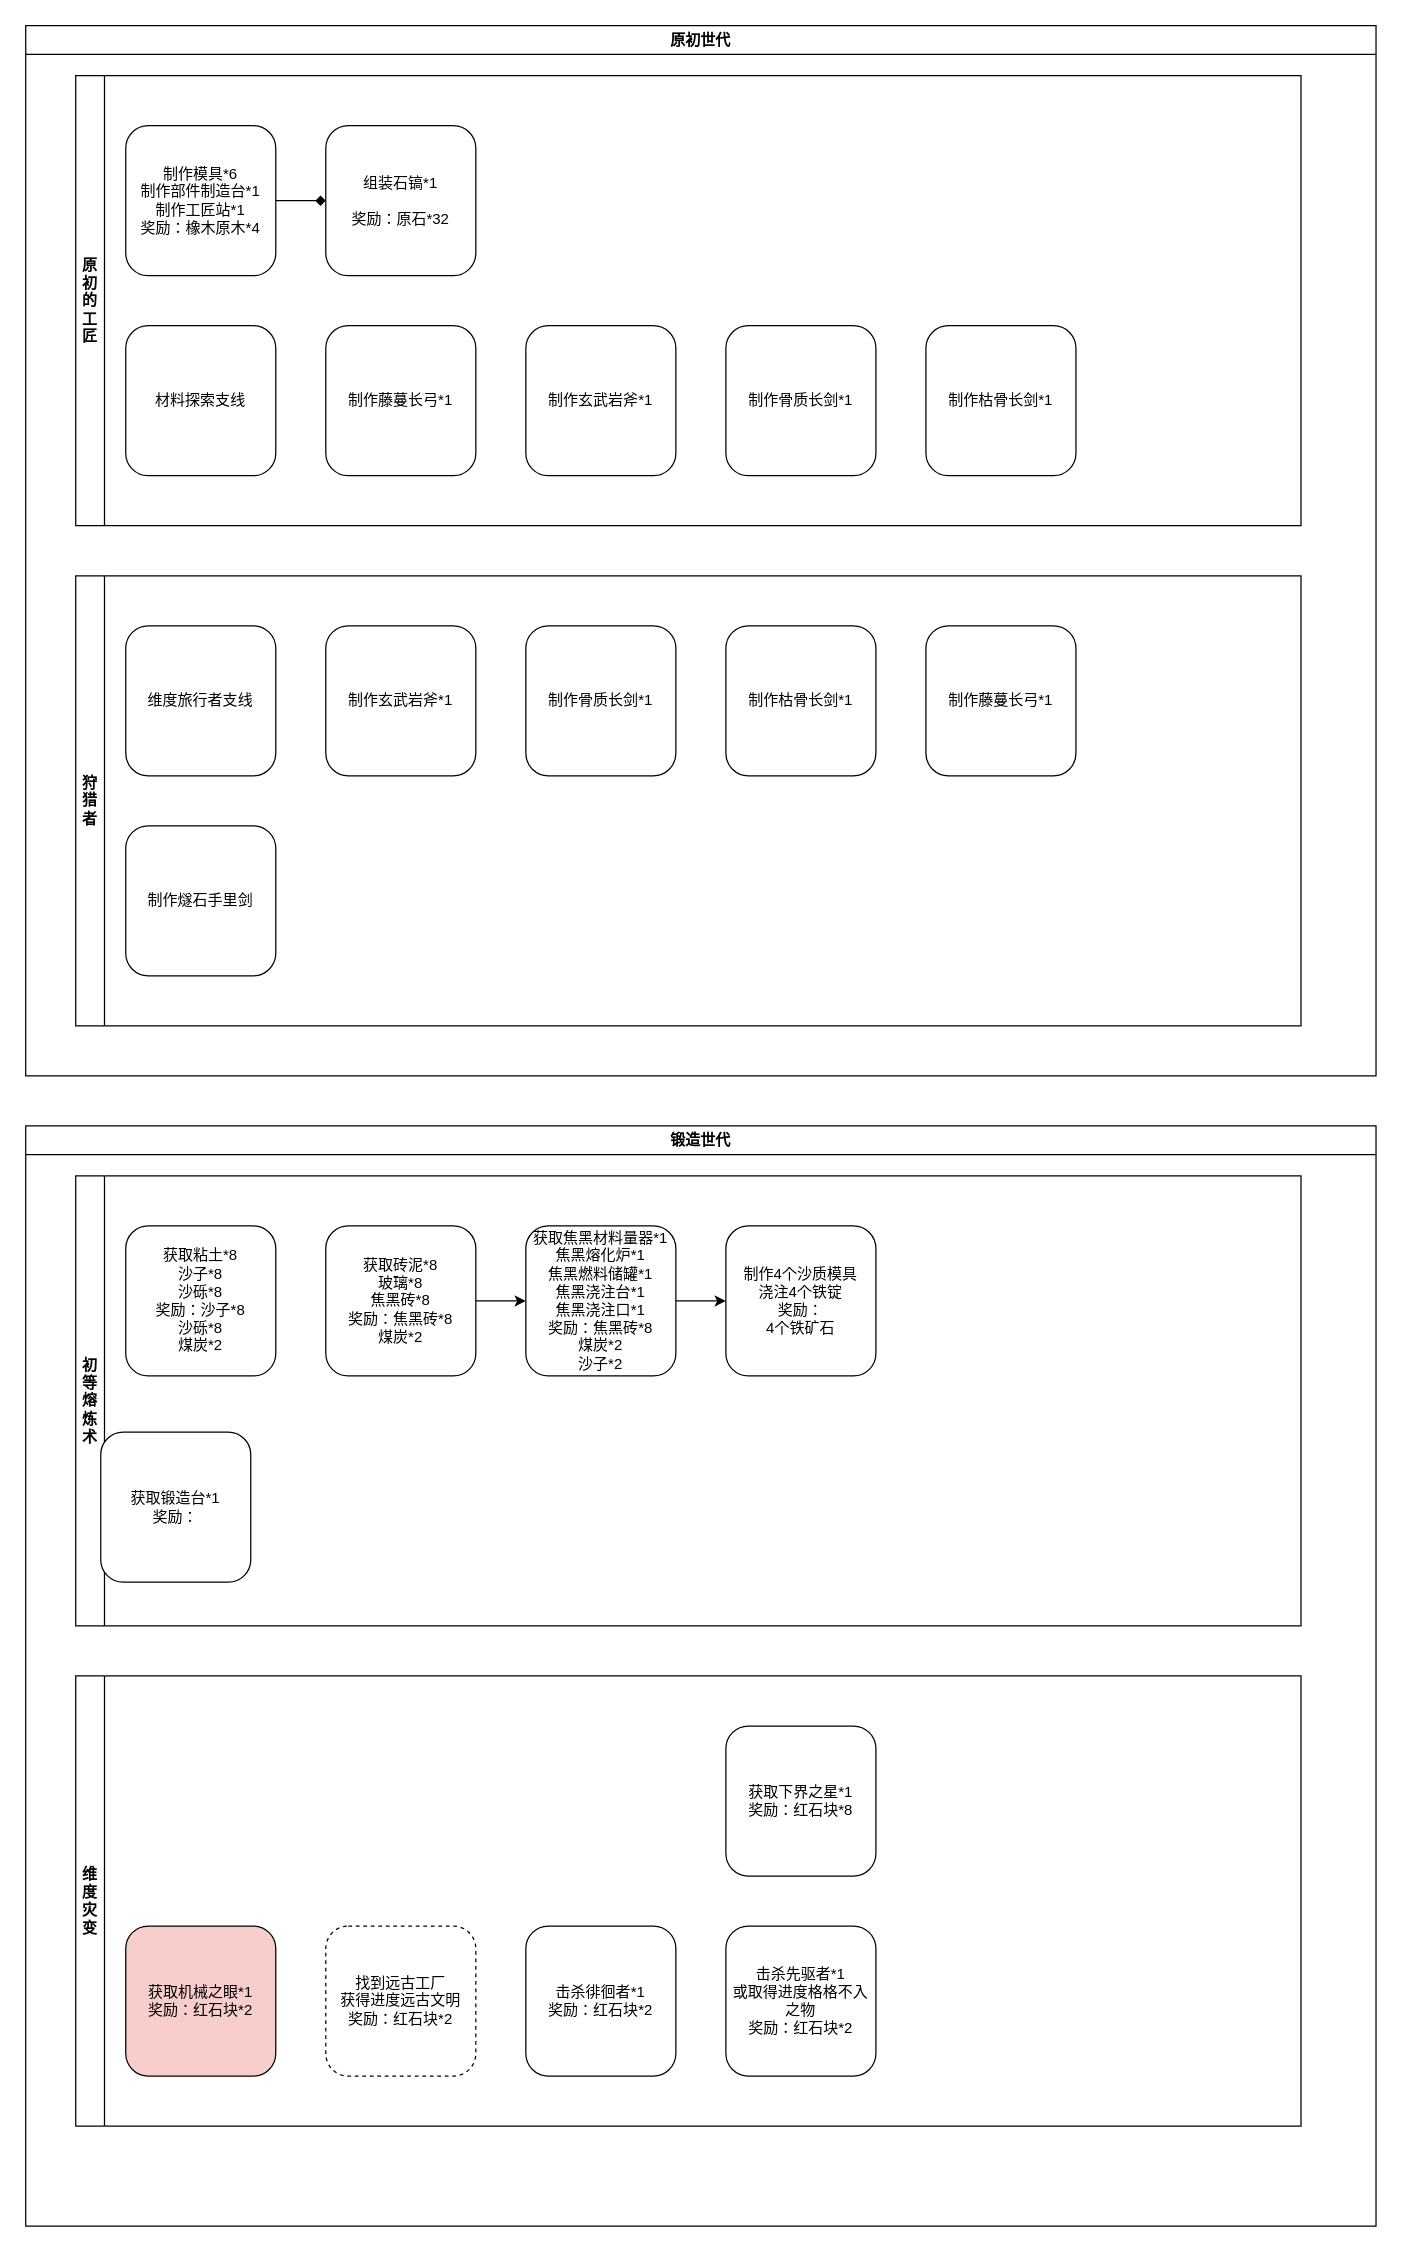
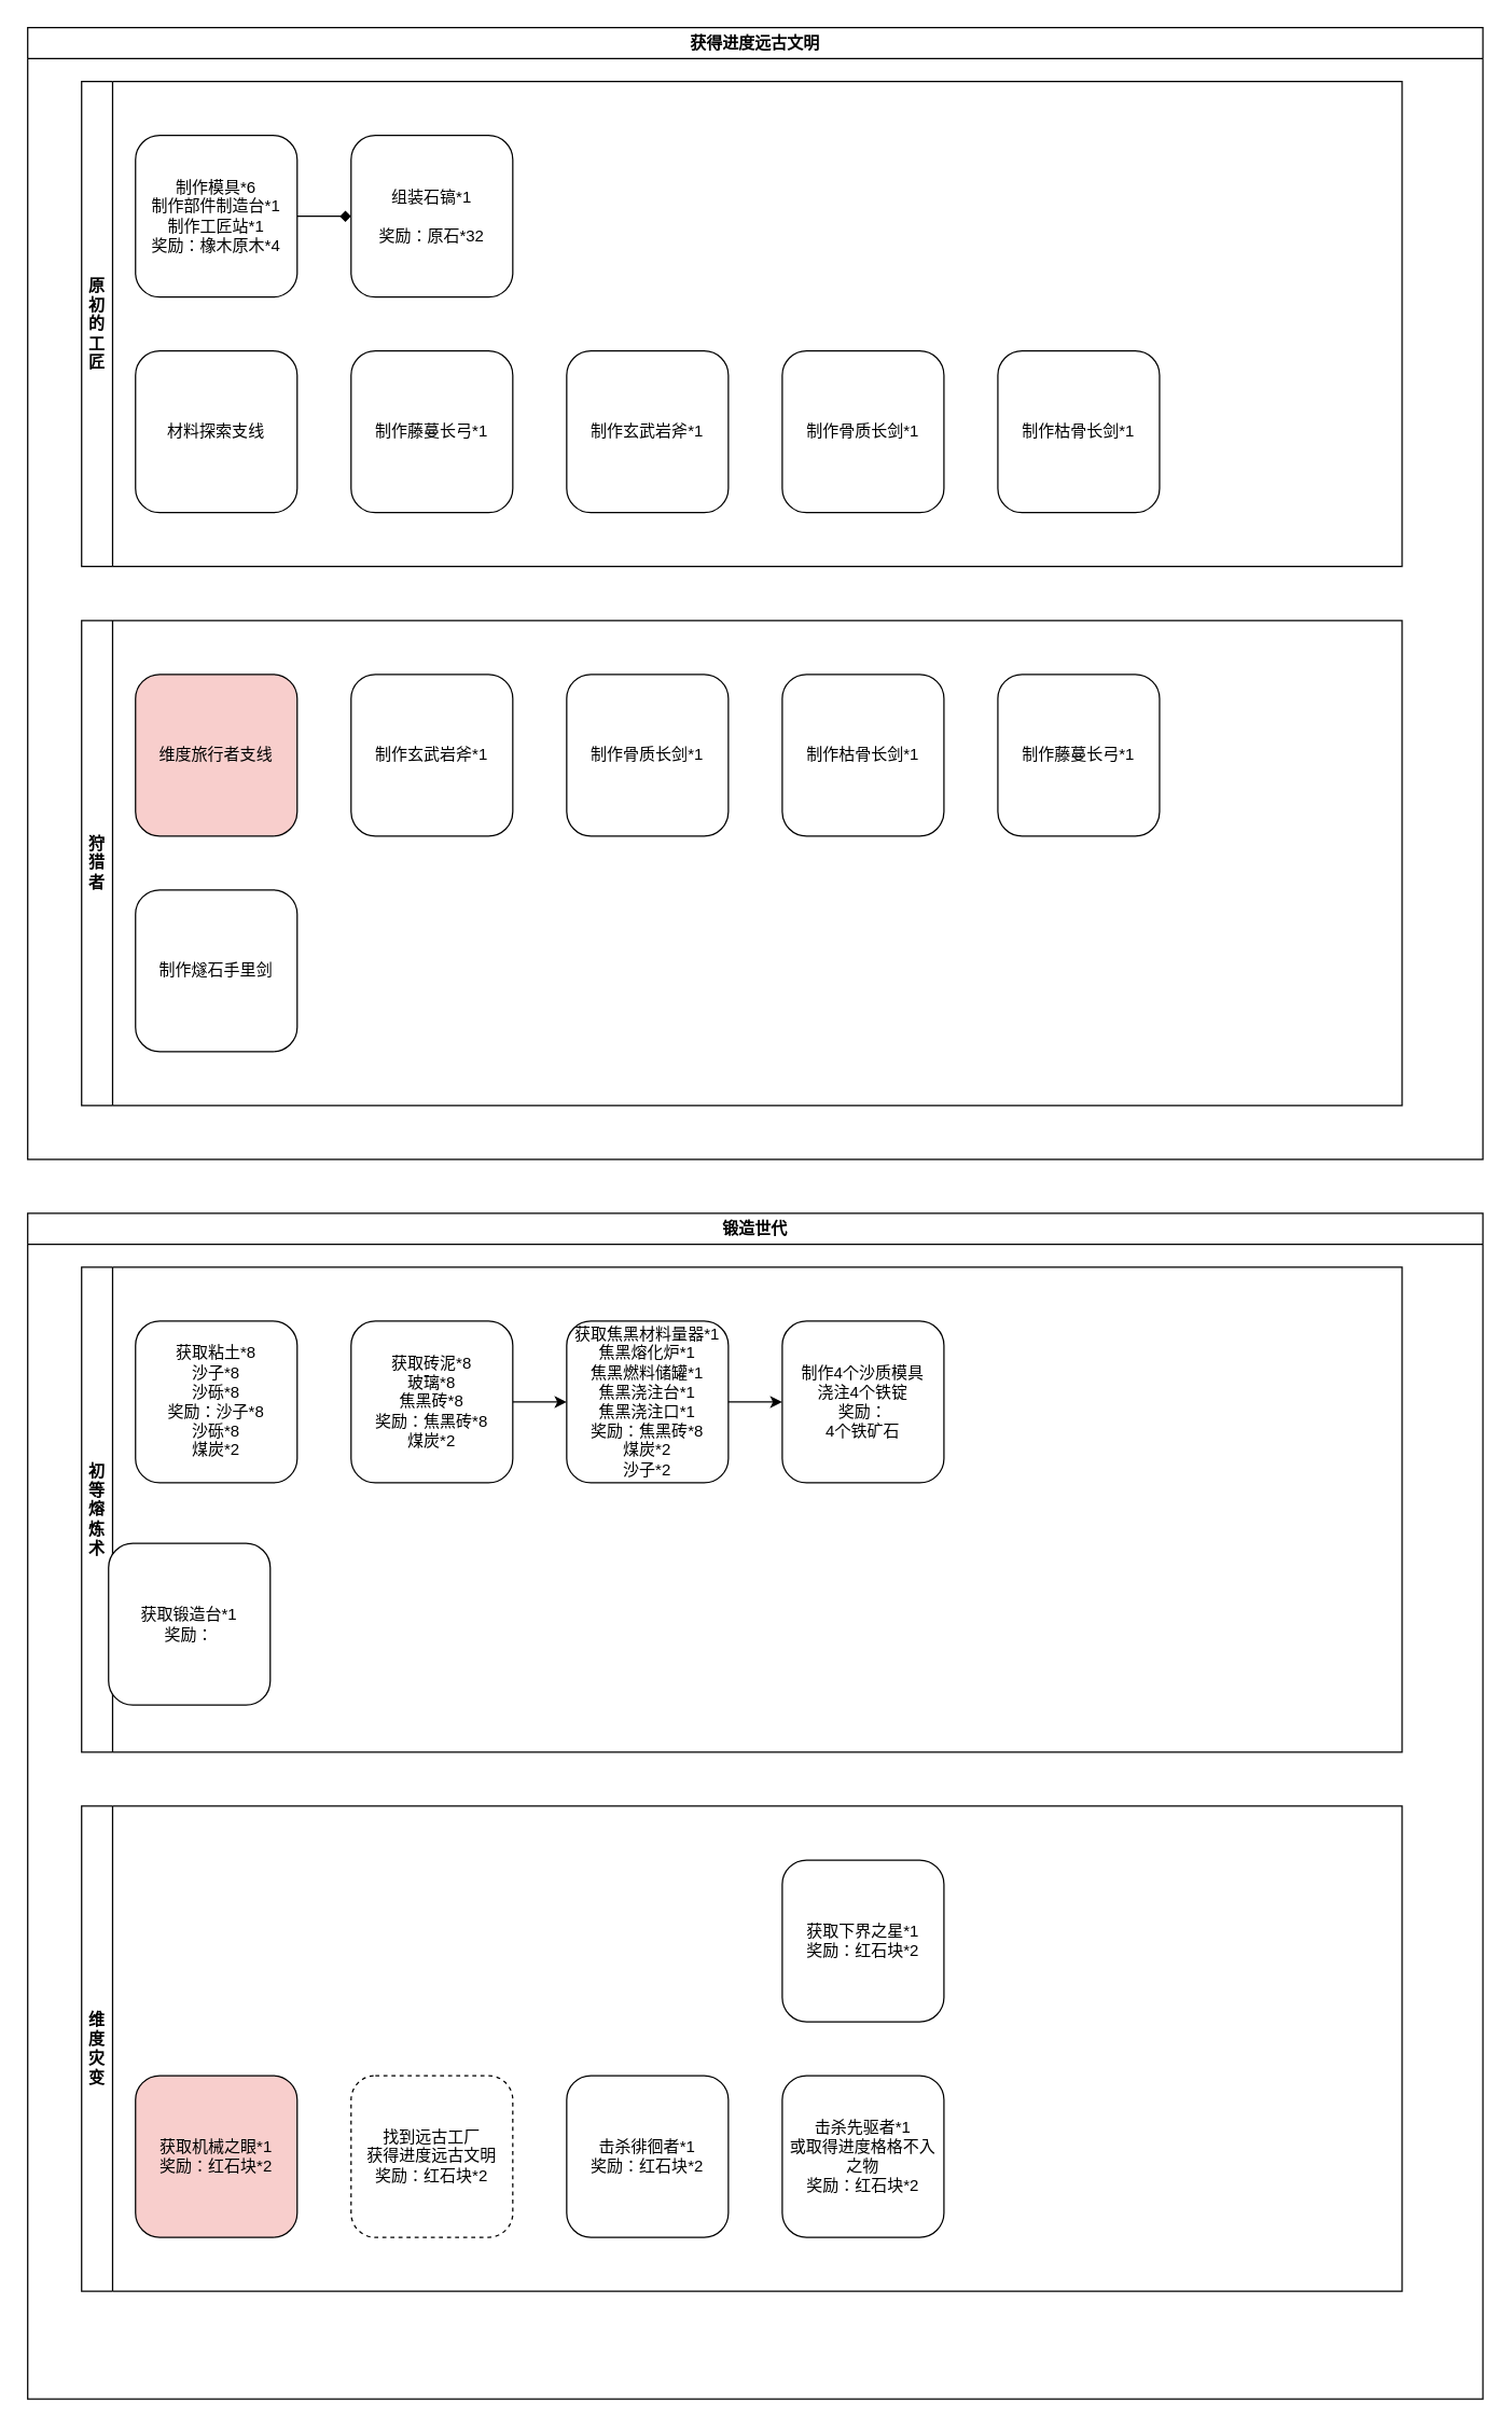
  <mxCell id="0" />
  <mxCell id="1" parent="0" />
  <mxCell id="2" value="锻造世代" style="swimlane;whiteSpace=wrap;html=1;startSize=23;" parent="1" vertex="1"><mxGeometry x="20" y="900" width="1080" height="880" as="geometry" /></mxCell>
  <mxCell id="3" value="初等熔炼术" style="swimlane;whiteSpace=wrap;html=1;direction=north;" parent="2" vertex="1"><mxGeometry x="40" y="40" width="980" height="360" as="geometry" /></mxCell>
  <mxCell id="4" value="获取粘土*8&lt;div&gt;沙子*8&lt;/div&gt;&lt;div&gt;沙砾*8&lt;/div&gt;&lt;div&gt;奖励：沙子*8&lt;/div&gt;&lt;div&gt;沙砾*8&lt;/div&gt;&lt;div&gt;煤炭*2&lt;/div&gt;" style="rounded=1;whiteSpace=wrap;html=1;" parent="3" vertex="1"><mxGeometry x="40" y="40" width="120" height="120" as="geometry" /></mxCell>
  <mxCell id="5" style="edgeStyle=orthogonalEdgeStyle;rounded=0;orthogonalLoop=1;jettySize=auto;html=1;exitX=1;exitY=0.5;exitDx=0;exitDy=0;entryX=0;entryY=0.5;entryDx=0;entryDy=0;" parent="3" source="6" target="7" edge="1"><mxGeometry relative="1" as="geometry" /></mxCell>
  <mxCell id="6" value="获取砖泥*8&lt;div&gt;玻璃*8&lt;br&gt;&lt;div&gt;焦黑砖*8&lt;/div&gt;&lt;/div&gt;&lt;div&gt;奖励：焦黑砖*8&lt;/div&gt;&lt;div&gt;煤炭*2&lt;/div&gt;" style="rounded=1;whiteSpace=wrap;html=1;" parent="3" vertex="1"><mxGeometry x="200" y="40" width="120" height="120" as="geometry" /></mxCell>
  <mxCell id="7" value="获取焦黑材料量器*1&lt;div&gt;焦黑熔化炉*1&lt;br&gt;&lt;div&gt;焦黑燃料储罐*1&lt;/div&gt;&lt;/div&gt;&lt;div&gt;焦黑浇注台*1&lt;/div&gt;&lt;div&gt;焦黑浇注口*1&lt;/div&gt;&lt;div&gt;奖励：焦黑砖*8&lt;/div&gt;&lt;div&gt;煤炭*2&lt;/div&gt;&lt;div&gt;沙子*2&lt;/div&gt;" style="rounded=1;whiteSpace=wrap;html=1;" parent="3" vertex="1"><mxGeometry x="360" y="40" width="120" height="120" as="geometry" /></mxCell>
  <mxCell id="8" value="制作4个沙质模具&lt;div&gt;浇注4个铁锭&lt;div&gt;奖励：&lt;/div&gt;&lt;div&gt;4个铁矿石&lt;/div&gt;&lt;/div&gt;" style="rounded=1;whiteSpace=wrap;html=1;" parent="3" vertex="1"><mxGeometry x="520" y="40" width="120" height="120" as="geometry" /></mxCell>
  <mxCell id="9" style="edgeStyle=orthogonalEdgeStyle;rounded=0;orthogonalLoop=1;jettySize=auto;html=1;" parent="3" source="7" target="8" edge="1"><mxGeometry relative="1" as="geometry" /></mxCell>
  <mxCell id="10" value="获取锻造台*1&lt;div&gt;奖励：&lt;/div&gt;" style="rounded=1;whiteSpace=wrap;html=1;" vertex="1" parent="3"><mxGeometry x="20" y="205" width="120" height="120" as="geometry" /></mxCell>
  <mxCell id="11" value="维度灾变" style="swimlane;horizontal=1;whiteSpace=wrap;html=1;flipH=0;direction=north;verticalAlign=middle;" vertex="1" parent="2"><mxGeometry x="40" y="440" width="980" height="360" as="geometry" /></mxCell>
  <mxCell id="12" value="获取机械之眼*1&lt;div&gt;奖励：红石块*2&lt;/div&gt;" style="rounded=1;whiteSpace=wrap;html=1;fillColor=#f8cecc;" vertex="1" parent="11"><mxGeometry x="40" y="200" width="120" height="120" as="geometry" /></mxCell>
  <mxCell id="13" value="找到远古工厂&lt;div&gt;获得进度远古文明&lt;br&gt;&lt;div&gt;奖励：红石块*2&lt;/div&gt;&lt;/div&gt;" style="rounded=1;whiteSpace=wrap;html=1;dashed=1;" vertex="1" parent="11"><mxGeometry x="200" y="200" width="120" height="120" as="geometry" /></mxCell>
  <mxCell id="14" value="击杀徘徊者*1&lt;div&gt;奖励：红石块*2&lt;/div&gt;" style="rounded=1;whiteSpace=wrap;html=1;" vertex="1" parent="11"><mxGeometry x="360" y="200" width="120" height="120" as="geometry" /></mxCell>
  <mxCell id="15" value="击杀先驱者*1&lt;div&gt;或取得进度格格不入之物&lt;br&gt;&lt;div&gt;奖励：红石块*2&lt;/div&gt;&lt;/div&gt;" style="rounded=1;whiteSpace=wrap;html=1;" vertex="1" parent="11"><mxGeometry x="520" y="200" width="120" height="120" as="geometry" /></mxCell>
- <mxCell id="16" value="获取下界之星*1&lt;div&gt;奖励：红石块*8&lt;/div&gt;" style="rounded=1;whiteSpace=wrap;html=1;" vertex="1" parent="11"><mxGeometry x="520" y="40" width="120" height="120" as="geometry" /></mxCell>
- <mxCell id="17" value="原初世代" style="swimlane;whiteSpace=wrap;html=1;" parent="1" vertex="1"><mxGeometry x="20" y="20" width="1080" height="840" as="geometry" /></mxCell>
+ <mxCell id="16" value="获取下界之星*1&lt;div&gt;奖励：红石块*2&lt;/div&gt;" style="rounded=1;whiteSpace=wrap;html=1;" vertex="1" parent="11"><mxGeometry x="520" y="40" width="120" height="120" as="geometry" /></mxCell>
+ <mxCell id="17" value="获得进度远古文明" style="swimlane;whiteSpace=wrap;html=1;" parent="1" vertex="1"><mxGeometry x="20" y="20" width="1080" height="840" as="geometry" /></mxCell>
  <mxCell id="18" value="原初的工匠" style="swimlane;whiteSpace=wrap;html=1;direction=north;" parent="17" vertex="1"><mxGeometry x="40" y="40" width="980" height="360" as="geometry" /></mxCell>
  <mxCell id="19" style="edgeStyle=orthogonalEdgeStyle;rounded=0;orthogonalLoop=1;jettySize=auto;html=1;exitX=1;exitY=0.5;exitDx=0;exitDy=0;entryX=0;entryY=0.5;entryDx=0;entryDy=0;endArrow=diamond;" parent="18" source="20" target="21" edge="1"><mxGeometry relative="1" as="geometry" /></mxCell>
  <mxCell id="20" value="制作模具*6&lt;div&gt;制作部件制造台*1&lt;/div&gt;&lt;div&gt;制作工匠站*1&lt;/div&gt;&lt;div&gt;奖励：橡木原木*4&lt;/div&gt;" style="rounded=1;whiteSpace=wrap;html=1;" parent="18" vertex="1"><mxGeometry x="40" y="40" width="120" height="120" as="geometry" /></mxCell>
  <mxCell id="21" value="组装石镐*1&lt;div&gt;&lt;br&gt;&lt;/div&gt;&lt;div&gt;奖励：原石*32&lt;/div&gt;" style="rounded=1;whiteSpace=wrap;html=1;" parent="18" vertex="1"><mxGeometry x="200" y="40" width="120" height="120" as="geometry" /></mxCell>
  <mxCell id="22" value="材料探索支线" style="rounded=1;whiteSpace=wrap;html=1;" parent="18" vertex="1"><mxGeometry x="40" y="200" width="120" height="120" as="geometry" /></mxCell>
  <mxCell id="23" value="制作玄武岩斧*1" style="rounded=1;whiteSpace=wrap;html=1;" parent="18" vertex="1"><mxGeometry x="360" y="200" width="120" height="120" as="geometry" /></mxCell>
  <mxCell id="24" value="制作骨质长剑*1" style="rounded=1;whiteSpace=wrap;html=1;" parent="18" vertex="1"><mxGeometry x="520" y="200" width="120" height="120" as="geometry" /></mxCell>
  <mxCell id="25" value="制作枯骨长剑*1" style="rounded=1;whiteSpace=wrap;html=1;" parent="18" vertex="1"><mxGeometry x="680" y="200" width="120" height="120" as="geometry" /></mxCell>
  <mxCell id="26" value="制作藤蔓长弓*1" style="rounded=1;whiteSpace=wrap;html=1;" parent="18" vertex="1"><mxGeometry x="200" y="200" width="120" height="120" as="geometry" /></mxCell>
  <mxCell id="27" value="狩猎者" style="swimlane;whiteSpace=wrap;html=1;direction=north;" vertex="1" parent="17"><mxGeometry x="40" y="440" width="980" height="360" as="geometry" /></mxCell>
- <mxCell id="28" value="维度旅行者支线" style="rounded=1;whiteSpace=wrap;html=1;" vertex="1" parent="27"><mxGeometry x="40" y="40" width="120" height="120" as="geometry" /></mxCell>
+ <mxCell id="28" value="维度旅行者支线" style="rounded=1;whiteSpace=wrap;html=1;fillColor=#f8cecc;" vertex="1" parent="27"><mxGeometry x="40" y="40" width="120" height="120" as="geometry" /></mxCell>
  <mxCell id="29" value="制作骨质长剑*1" style="rounded=1;whiteSpace=wrap;html=1;" vertex="1" parent="27"><mxGeometry x="360" y="40" width="120" height="120" as="geometry" /></mxCell>
  <mxCell id="30" value="制作藤蔓长弓*1" style="rounded=1;whiteSpace=wrap;html=1;" vertex="1" parent="27"><mxGeometry x="680" y="40" width="120" height="120" as="geometry" /></mxCell>
  <mxCell id="31" value="制作枯骨长剑*1" style="rounded=1;whiteSpace=wrap;html=1;" vertex="1" parent="27"><mxGeometry x="520" y="40" width="120" height="120" as="geometry" /></mxCell>
  <mxCell id="32" value="制作玄武岩斧*1" style="rounded=1;whiteSpace=wrap;html=1;" vertex="1" parent="27"><mxGeometry x="200" y="40" width="120" height="120" as="geometry" /></mxCell>
  <mxCell id="33" value="制作燧石手里剑" style="rounded=1;whiteSpace=wrap;html=1;" vertex="1" parent="27"><mxGeometry x="40" y="200" width="120" height="120" as="geometry" /></mxCell>
